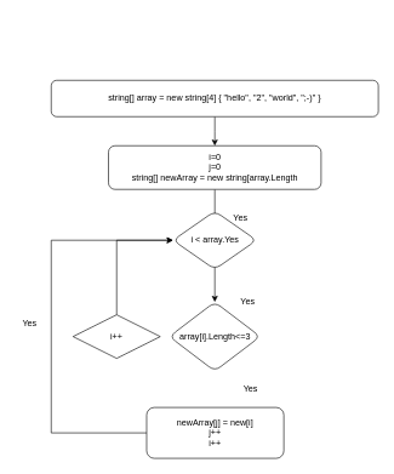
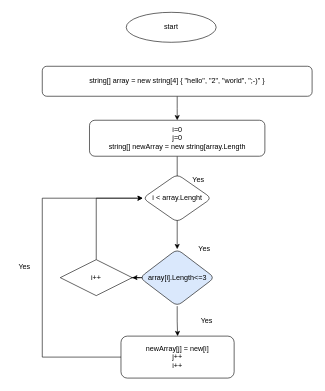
  <mxCell id="0" />
  <mxCell id="1" parent="0" />
  <mxCell id="2" value="" style="edgeStyle=orthogonalEdgeStyle;rounded=0;orthogonalLoop=1;jettySize=auto;html=1;" edge="1" parent="1" source="3"><mxGeometry relative="1" as="geometry"><mxPoint x="295" y="200" as="targetPoint" /></mxGeometry></mxCell>
  <mxCell id="3" value="string[] array = new string[4] { &quot;hello&quot;, &quot;2&quot;, &quot;world&quot;, &quot;;-)&quot; }&lt;br&gt;" style="rounded=1;whiteSpace=wrap;html=1;fontSize=12;glass=0;strokeWidth=1;shadow=0;" parent="1" vertex="1"><mxGeometry x="70" y="110" width="450" height="50" as="geometry" /></mxCell>
+ <mxCell id="4" value="start" style="ellipse;whiteSpace=wrap;html=1;" vertex="1" parent="1"><mxGeometry x="210" y="20" width="150" height="50" as="geometry" /></mxCell>
  <mxCell id="5" value="" style="edgeStyle=orthogonalEdgeStyle;rounded=0;orthogonalLoop=1;jettySize=auto;html=1;exitX=0.5;exitY=1;exitDx=0;exitDy=0;" edge="1" parent="1" source="14" target="8"><mxGeometry relative="1" as="geometry"><mxPoint x="295" y="280" as="sourcePoint" /></mxGeometry></mxCell>
- <mxCell id="8" value="array[i].Length&amp;lt;=3" style="rhombus;whiteSpace=wrap;html=1;rounded=1;glass=0;strokeWidth=1;shadow=0;direction=south;" vertex="1" parent="1"><mxGeometry x="232.5" y="415" width="125" height="95" as="geometry" /></mxCell>
+ <mxCell id="6" value="" style="edgeStyle=orthogonalEdgeStyle;rounded=0;orthogonalLoop=1;jettySize=auto;html=1;" edge="1" parent="1" source="8" target="11"><mxGeometry relative="1" as="geometry" /></mxCell>
+ <mxCell id="7" value="" style="edgeStyle=orthogonalEdgeStyle;rounded=0;orthogonalLoop=1;jettySize=auto;html=1;" edge="1" parent="1" source="8" target="16"><mxGeometry relative="1" as="geometry" /></mxCell>
+ <mxCell id="8" value="array[i].Length&amp;lt;=3" style="rhombus;whiteSpace=wrap;html=1;rounded=1;glass=0;strokeWidth=1;shadow=0;direction=south;fillColor=#dae8fc;" vertex="1" parent="1"><mxGeometry x="232.5" y="415" width="125" height="95" as="geometry" /></mxCell>
  <mxCell id="9" value="Yes" style="text;html=1;align=center;verticalAlign=middle;resizable=0;points=[];autosize=1;strokeColor=none;fillColor=none;" vertex="1" parent="1"><mxGeometry x="310" y="285" width="40" height="30" as="geometry" /></mxCell>
  <mxCell id="10" style="edgeStyle=orthogonalEdgeStyle;rounded=0;orthogonalLoop=1;jettySize=auto;html=1;entryX=0;entryY=0.5;entryDx=0;entryDy=0;" edge="1" parent="1" source="11" target="13"><mxGeometry relative="1" as="geometry"><Array as="points"><mxPoint x="70" y="595" /><mxPoint x="70" y="330" /></Array></mxGeometry></mxCell>
  <mxCell id="11" value="newArray[j] = new[i]&lt;br&gt;j++&lt;br&gt;i++" style="whiteSpace=wrap;html=1;rounded=1;glass=0;strokeWidth=1;shadow=0;" vertex="1" parent="1"><mxGeometry x="201.25" y="560" width="188.75" height="70" as="geometry" /></mxCell>
  <mxCell id="12" value="Yes" style="text;html=1;align=center;verticalAlign=middle;resizable=0;points=[];autosize=1;strokeColor=none;fillColor=none;" vertex="1" parent="1"><mxGeometry x="320" y="400" width="40" height="30" as="geometry" /></mxCell>
- <mxCell id="13" value="i &amp;lt; array.Yes" style="rhombus;whiteSpace=wrap;html=1;rounded=1;glass=0;strokeWidth=1;shadow=0;" vertex="1" parent="1"><mxGeometry x="237.5" y="290" width="115" height="80" as="geometry" /></mxCell>
+ <mxCell id="13" value="i &amp;lt; array.Lenght" style="rhombus;whiteSpace=wrap;html=1;rounded=1;glass=0;strokeWidth=1;shadow=0;" vertex="1" parent="1"><mxGeometry x="237.5" y="290" width="115" height="80" as="geometry" /></mxCell>
  <mxCell id="14" value="i=0&lt;br&gt;j=0&lt;br&gt;string[] newArray = new string[array.Length" style="rounded=1;whiteSpace=wrap;html=1;" vertex="1" parent="1"><mxGeometry x="148.75" y="200" width="292.5" height="60" as="geometry" /></mxCell>
  <mxCell id="15" style="edgeStyle=orthogonalEdgeStyle;rounded=0;orthogonalLoop=1;jettySize=auto;html=1;exitX=0.5;exitY=0;exitDx=0;exitDy=0;entryX=0;entryY=0.5;entryDx=0;entryDy=0;" edge="1" parent="1" source="16" target="13"><mxGeometry relative="1" as="geometry" /></mxCell>
  <mxCell id="16" value="i++" style="rhombus;whiteSpace=wrap;html=1;glass=0;strokeWidth=1;shadow=0;" vertex="1" parent="1"><mxGeometry x="100" y="432.5" width="120" height="60" as="geometry" /></mxCell>
  <mxCell id="17" value="Yes" style="text;html=1;align=center;verticalAlign=middle;resizable=0;points=[];autosize=1;strokeColor=none;fillColor=none;" vertex="1" parent="1"><mxGeometry x="324" y="520" width="40" height="30" as="geometry" /></mxCell>
  <mxCell id="18" value="Yes" style="text;html=1;align=center;verticalAlign=middle;resizable=0;points=[];autosize=1;strokeColor=none;fillColor=none;" vertex="1" parent="1"><mxGeometry x="20" y="430" width="40" height="30" as="geometry" /></mxCell>
